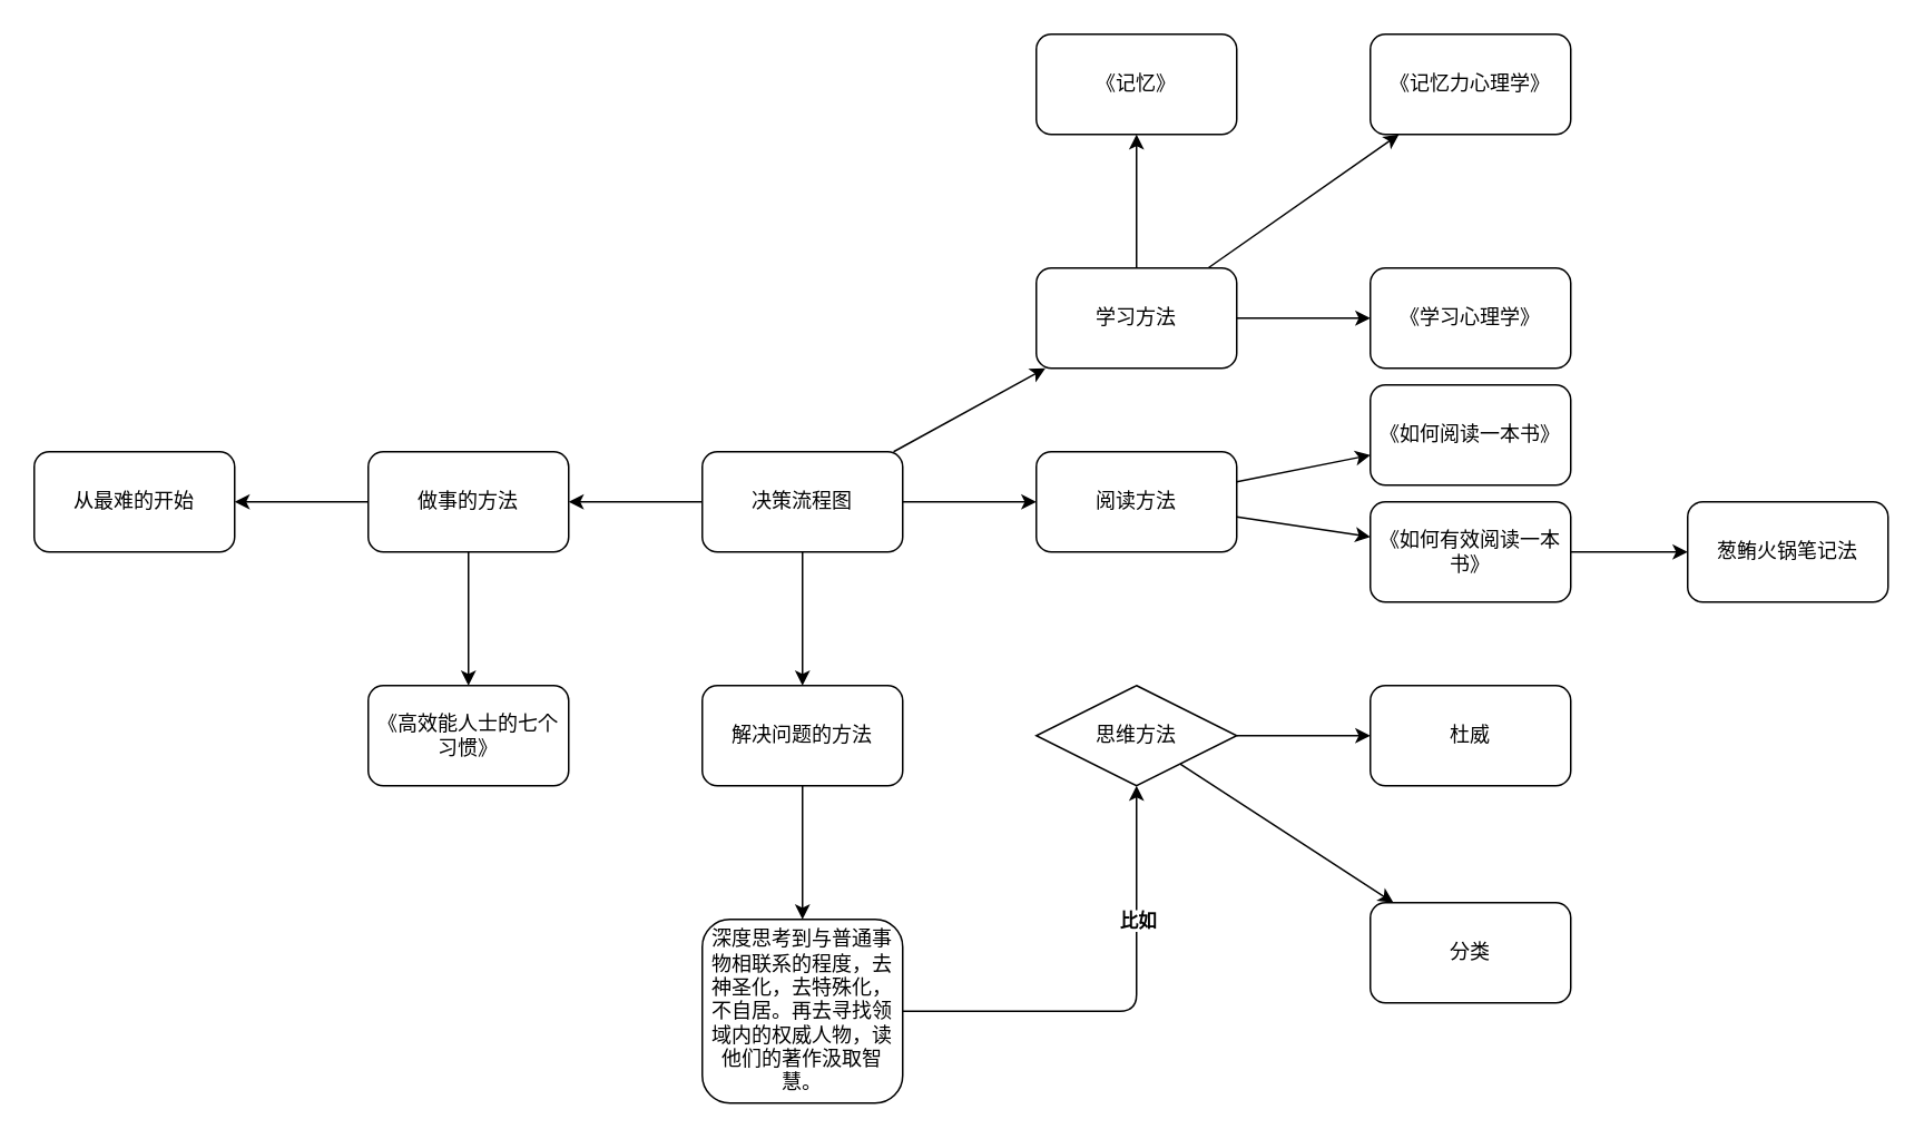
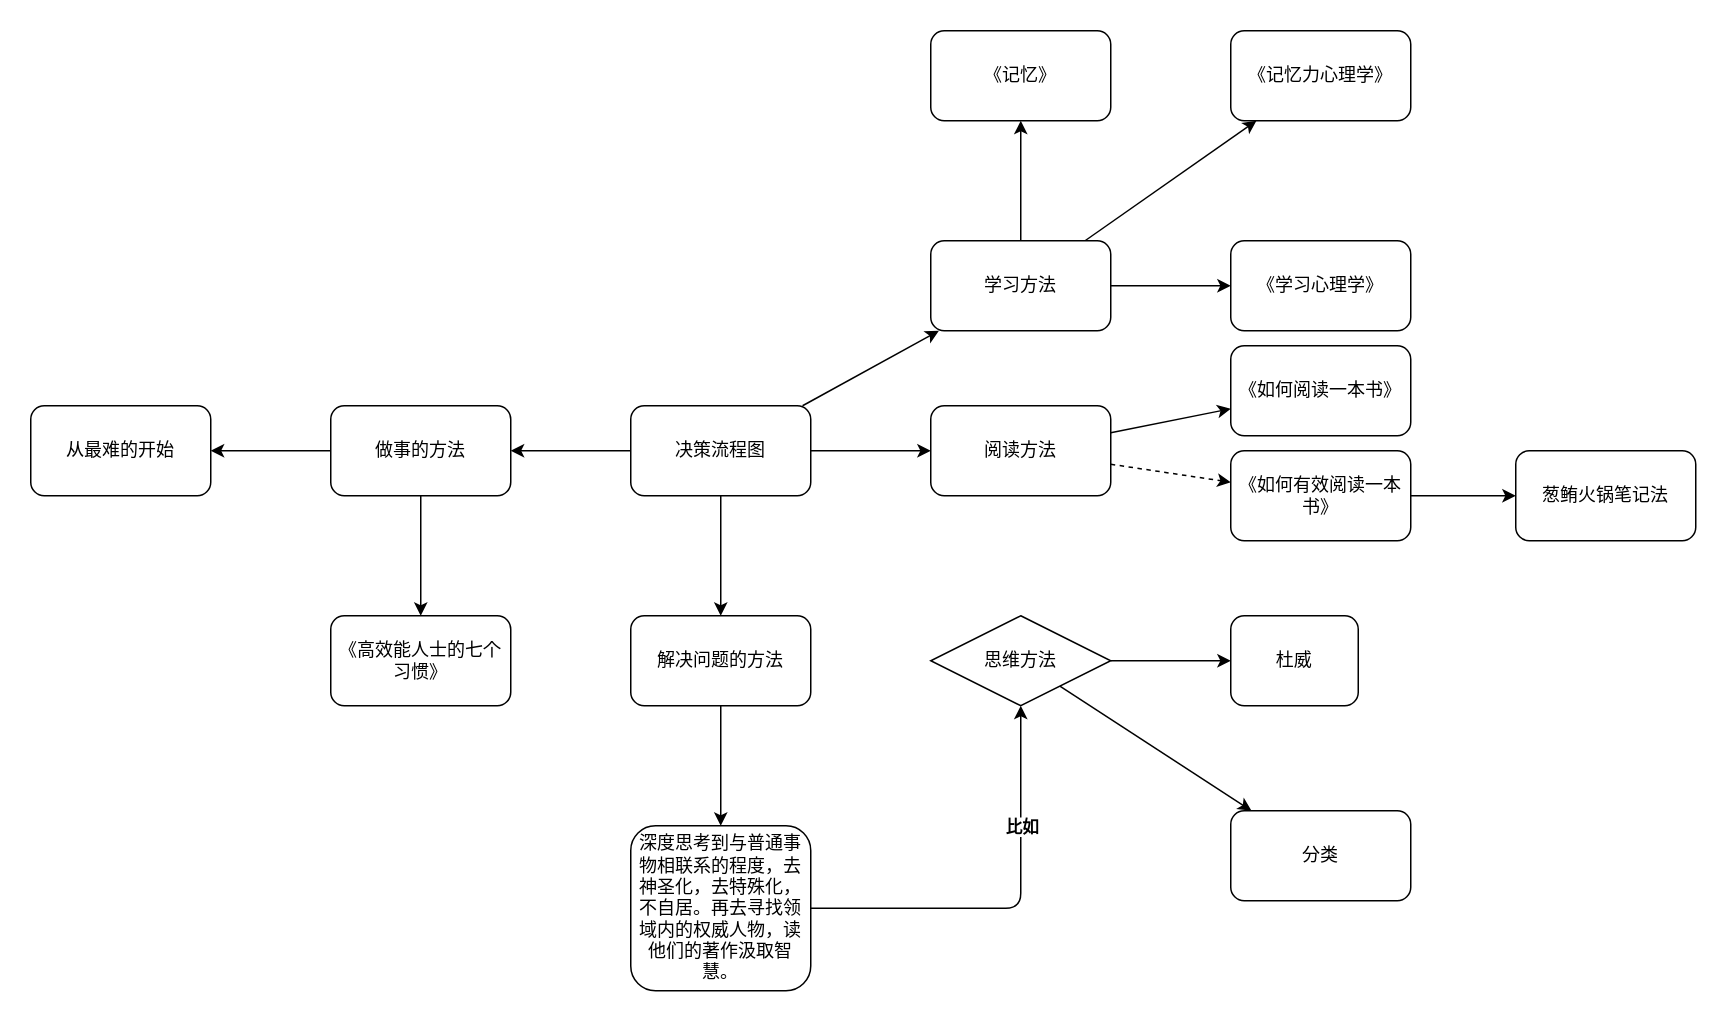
  <mxCell id="0" />
  <mxCell id="1" parent="0" />
  <mxCell id="2" value="" style="edgeStyle=none;html=1;" edge="1" parent="1" source="6" target="10"><mxGeometry relative="1" as="geometry" /></mxCell>
  <mxCell id="3" value="" style="edgeStyle=none;html=1;" edge="1" parent="1" source="6" target="14"><mxGeometry relative="1" as="geometry" /></mxCell>
  <mxCell id="4" value="" style="edgeStyle=none;html=1;" edge="1" parent="1" source="6" target="19"><mxGeometry relative="1" as="geometry" /></mxCell>
  <mxCell id="5" value="" style="edgeStyle=none;html=1;" edge="1" parent="1" source="6" target="30"><mxGeometry relative="1" as="geometry" /></mxCell>
  <mxCell id="6" value="决策流程图" style="rounded=1;whiteSpace=wrap;html=1;" vertex="1" parent="1"><mxGeometry x="420" y="270" width="120" height="60" as="geometry" /></mxCell>
  <mxCell id="7" value="" style="edgeStyle=none;html=1;" edge="1" parent="1" source="10" target="11"><mxGeometry relative="1" as="geometry" /></mxCell>
  <mxCell id="8" value="" style="edgeStyle=none;html=1;" edge="1" parent="1" source="10" target="33"><mxGeometry relative="1" as="geometry" /></mxCell>
  <mxCell id="9" value="" style="edgeStyle=none;html=1;" edge="1" parent="1" source="10" target="34"><mxGeometry relative="1" as="geometry" /></mxCell>
  <mxCell id="10" value="学习方法" style="rounded=1;whiteSpace=wrap;html=1;" vertex="1" parent="1"><mxGeometry x="620" y="160" width="120" height="60" as="geometry" /></mxCell>
  <mxCell id="11" value="《学习心理学》" style="rounded=1;whiteSpace=wrap;html=1;" vertex="1" parent="1"><mxGeometry x="820" y="160" width="120" height="60" as="geometry" /></mxCell>
  <mxCell id="12" value="" style="edgeStyle=none;html=1;" edge="1" parent="1" source="14" target="15"><mxGeometry relative="1" as="geometry" /></mxCell>
- <mxCell id="13" value="" style="edgeStyle=none;html=1;" edge="1" parent="1" source="14" target="17"><mxGeometry relative="1" as="geometry" /></mxCell>
+ <mxCell id="13" value="" style="edgeStyle=none;html=1;dashed=1;" edge="1" parent="1" source="14" target="17"><mxGeometry relative="1" as="geometry" /></mxCell>
  <mxCell id="14" value="阅读方法" style="whiteSpace=wrap;html=1;rounded=1;" vertex="1" parent="1"><mxGeometry x="620" y="270" width="120" height="60" as="geometry" /></mxCell>
  <mxCell id="15" value="《如何阅读一本书》" style="whiteSpace=wrap;html=1;rounded=1;" vertex="1" parent="1"><mxGeometry x="820" y="230" width="120" height="60" as="geometry" /></mxCell>
  <mxCell id="16" value="" style="edgeStyle=none;html=1;" edge="1" parent="1" source="17" target="27"><mxGeometry relative="1" as="geometry" /></mxCell>
  <mxCell id="17" value="《如何有效阅读一本书》" style="whiteSpace=wrap;html=1;rounded=1;" vertex="1" parent="1"><mxGeometry x="820" y="300" width="120" height="60" as="geometry" /></mxCell>
  <mxCell id="18" value="" style="edgeStyle=none;html=1;" edge="1" parent="1" source="19" target="22"><mxGeometry relative="1" as="geometry" /></mxCell>
  <mxCell id="19" value="解决问题的方法" style="whiteSpace=wrap;html=1;rounded=1;" vertex="1" parent="1"><mxGeometry x="420" y="410" width="120" height="60" as="geometry" /></mxCell>
  <mxCell id="20" style="edgeStyle=none;html=1;entryX=0.5;entryY=1;entryDx=0;entryDy=0;" edge="1" parent="1" source="22" target="25"><mxGeometry relative="1" as="geometry"><mxPoint x="680" y="605" as="targetPoint" /><Array as="points"><mxPoint x="680" y="605" /></Array></mxGeometry></mxCell>
  <mxCell id="21" value="&lt;b&gt;比如&lt;/b&gt;" style="edgeLabel;html=1;align=center;verticalAlign=middle;resizable=0;points=[];" vertex="1" connectable="0" parent="20"><mxGeometry x="-0.152" relative="1" as="geometry"><mxPoint x="23" y="-55" as="offset" /></mxGeometry></mxCell>
  <mxCell id="22" value="深度思考到与普通事物相联系的程度，去神圣化，去特殊化，不自居。再去寻找领域内的权威人物，读他们的著作汲取智慧。" style="whiteSpace=wrap;html=1;rounded=1;" vertex="1" parent="1"><mxGeometry x="420" y="550" width="120" height="110" as="geometry" /></mxCell>
  <mxCell id="23" value="" style="edgeStyle=none;html=1;" edge="1" parent="1" source="25" target="26"><mxGeometry relative="1" as="geometry" /></mxCell>
  <mxCell id="24" value="" style="edgeStyle=none;html=1;" edge="1" parent="1" source="25" target="35"><mxGeometry relative="1" as="geometry" /></mxCell>
  <mxCell id="25" value="思维方法" style="rhombus;whiteSpace=wrap;html=1;" vertex="1" parent="1"><mxGeometry x="620" y="410" width="120" height="60" as="geometry" /></mxCell>
- <mxCell id="26" value="杜威" style="whiteSpace=wrap;html=1;rounded=1;" vertex="1" parent="1"><mxGeometry x="820" y="410" width="120" height="60" as="geometry" /></mxCell>
+ <mxCell id="26" value="杜威" style="whiteSpace=wrap;html=1;rounded=1;" vertex="1" parent="1"><mxGeometry x="820" y="410" width="85" height="60" as="geometry" /></mxCell>
  <mxCell id="27" value="葱鲔火锅笔记法" style="whiteSpace=wrap;html=1;rounded=1;" vertex="1" parent="1"><mxGeometry x="1010" y="300" width="120" height="60" as="geometry" /></mxCell>
  <mxCell id="28" value="" style="edgeStyle=none;html=1;" edge="1" parent="1" source="30" target="31"><mxGeometry relative="1" as="geometry" /></mxCell>
  <mxCell id="29" value="" style="edgeStyle=none;html=1;" edge="1" parent="1" source="30" target="32"><mxGeometry relative="1" as="geometry" /></mxCell>
  <mxCell id="30" value="做事的方法" style="whiteSpace=wrap;html=1;rounded=1;" vertex="1" parent="1"><mxGeometry x="220" y="270" width="120" height="60" as="geometry" /></mxCell>
  <mxCell id="31" value="从最难的开始" style="whiteSpace=wrap;html=1;rounded=1;" vertex="1" parent="1"><mxGeometry x="20" y="270" width="120" height="60" as="geometry" /></mxCell>
  <mxCell id="32" value="《高效能人士的七个习惯》" style="whiteSpace=wrap;html=1;rounded=1;" vertex="1" parent="1"><mxGeometry x="220" y="410" width="120" height="60" as="geometry" /></mxCell>
  <mxCell id="33" value="《记忆》" style="whiteSpace=wrap;html=1;rounded=1;" vertex="1" parent="1"><mxGeometry x="620" y="20" width="120" height="60" as="geometry" /></mxCell>
  <mxCell id="34" value="《记忆力心理学》" style="whiteSpace=wrap;html=1;rounded=1;" vertex="1" parent="1"><mxGeometry x="820" y="20" width="120" height="60" as="geometry" /></mxCell>
  <mxCell id="35" value="分类" style="whiteSpace=wrap;html=1;rounded=1;" vertex="1" parent="1"><mxGeometry x="820" y="540" width="120" height="60" as="geometry" /></mxCell>
